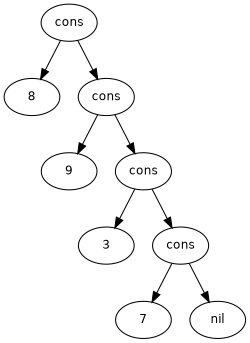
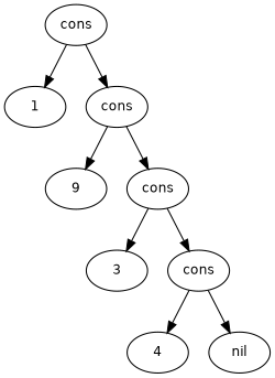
  digraph {
    fontname="DejaVu Sans"
    node [fontname="DejaVu Sans" fontsize=12 shape=ellipse]
    edge [fontname="DejaVu Sans" fontsize=10]
    n1 [label=cons]
-   n2 [label=8]
+   n2 [label=1]
    n3 [label=cons]
    n4 [label=9]
    n5 [label=cons]
    n6 [label=3]
    n7 [label=cons]
-   n8 [label=7]
+   n8 [label=4]
    n9 [label=nil]
    n1 -> n2
    n1 -> n3
    n3 -> n4
    n3 -> n5
    n5 -> n6
    n5 -> n7
    n7 -> n8
    n7 -> n9
  }
